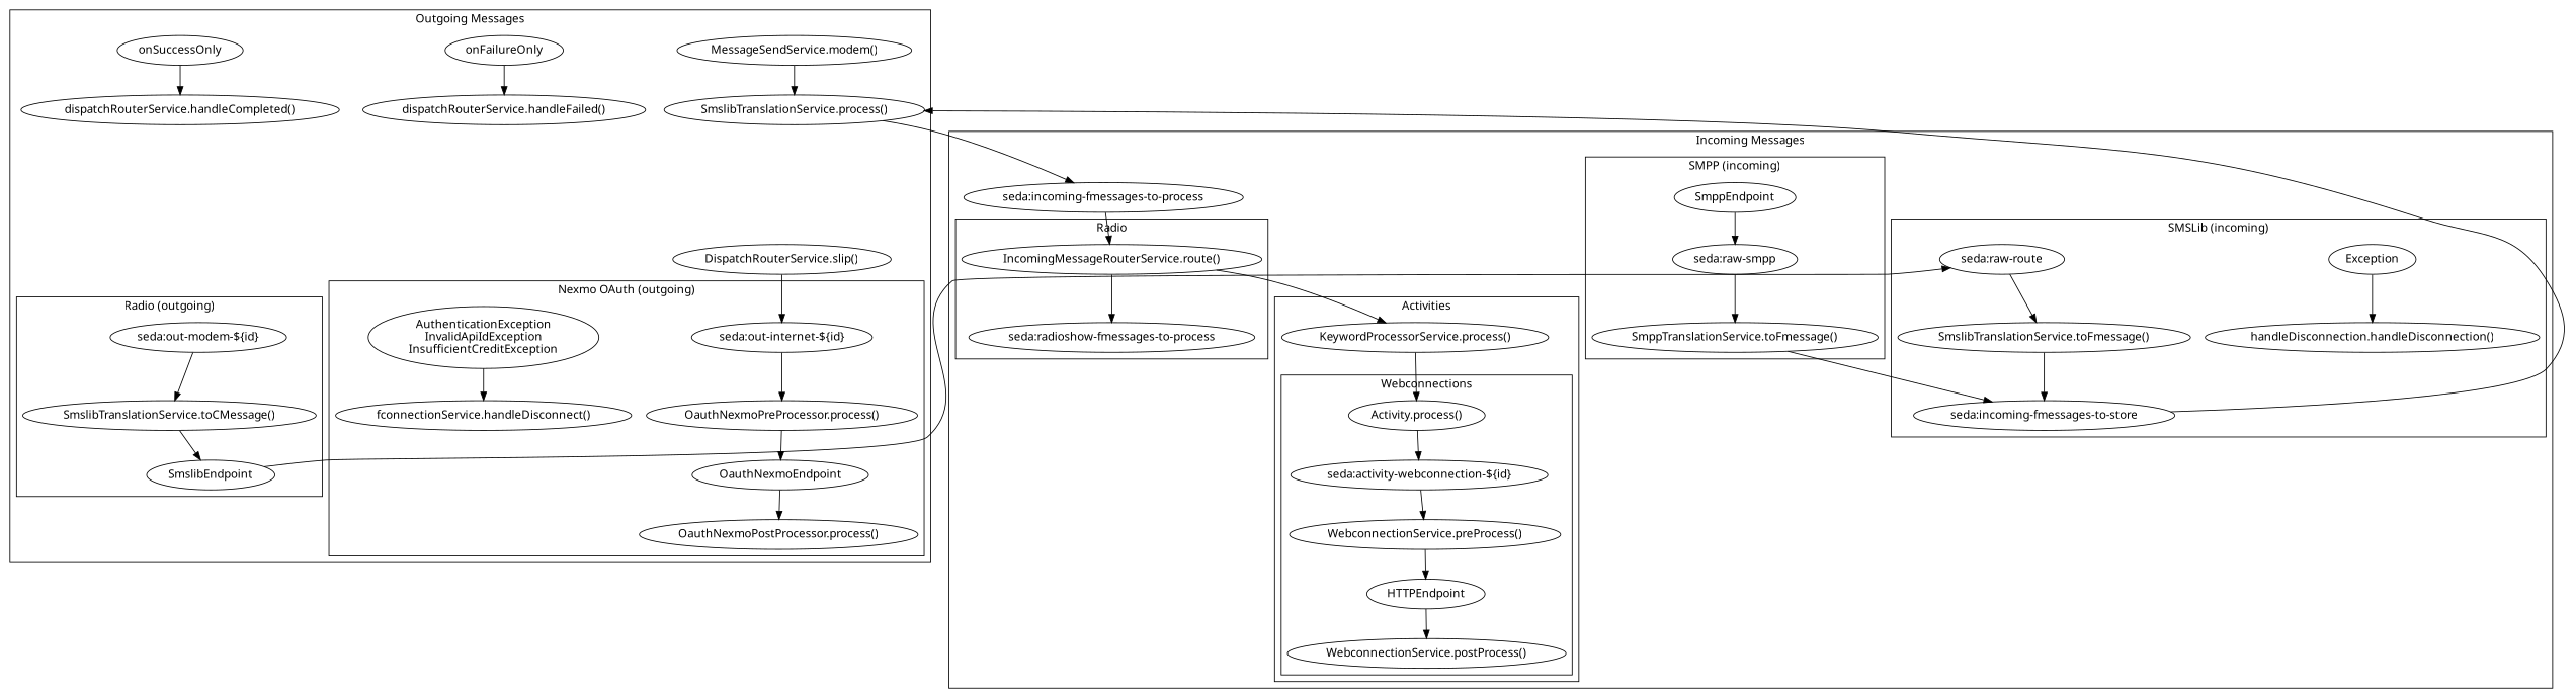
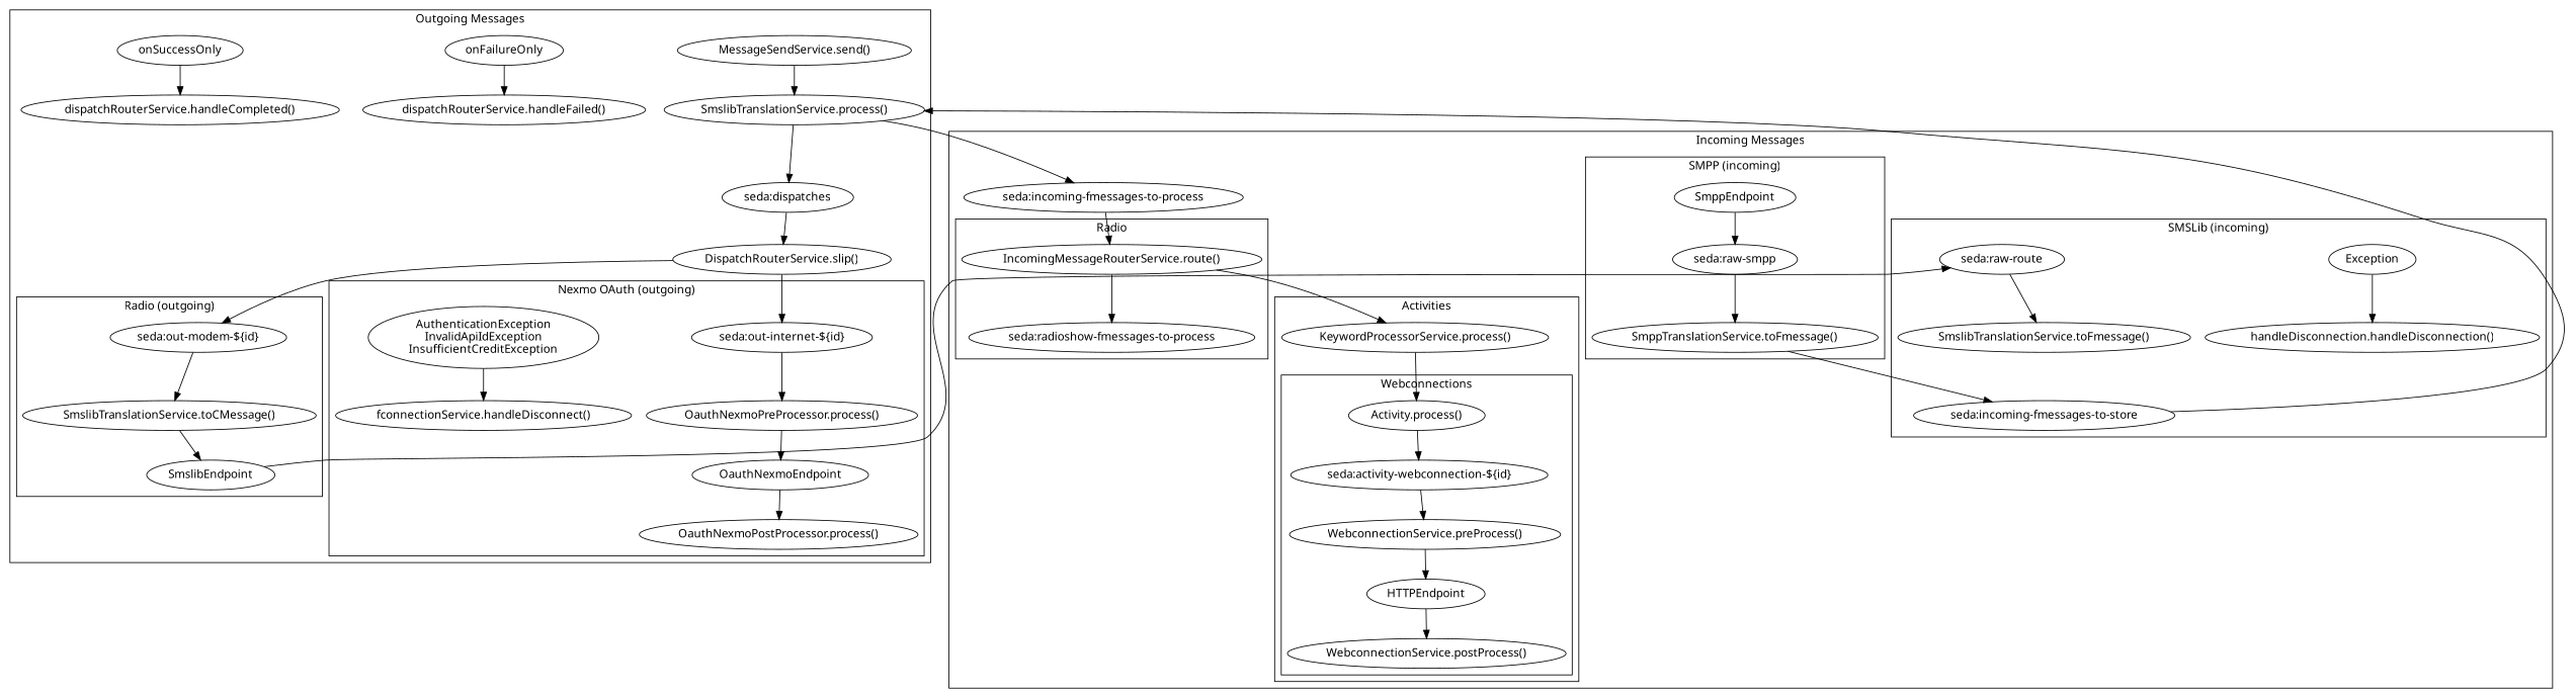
  digraph {
    fontname="Noto Sans"
    node [fontname="Noto Sans"]
    edge [fontname="Noto Sans"]
    n1 [label=SmslibEndpoint]
    n2 [label="seda:out-modem-${id}"]
    n3 [label="SmslibTranslationService.toCMessage()"]
    n4 [label="fconnectionService.handleDisconnect()"]
    n5 [label="seda:out-internet-${id}"]
    n6 [label="OauthNexmoPreProcessor.process()"]
    n7 [label=OauthNexmoEndpoint]
    n8 [label="OauthNexmoPostProcessor.process()"]
    n9 [label="AuthenticationException\nInvalidApiIdException\nInsufficientCreditException"]
    n10 [label="SmslibTranslationService.process()"]
-   n12 [label="MessageSendService.modem()"]
+   n11 [label="seda:dispatches"]
+   n12 [label="MessageSendService.send()"]
    n13 [label="DispatchRouterService.slip()"]
    n14 [label=onFailureOnly]
    n15 [label="dispatchRouterService.handleFailed()"]
    n16 [label=onSuccessOnly]
    n17 [label="dispatchRouterService.handleCompleted()"]
    n18 [label="handleDisconnection.handleDisconnection()"]
    n19 [label="seda:raw-route"]
    n20 [label="seda:incoming-fmessages-to-store"]
    n21 [label="SmslibTranslationService.toFmessage()"]
    n22 [label=Exception]
    n23 [label=SmppEndpoint]
    n24 [label="seda:raw-smpp"]
    n25 [label="SmppTranslationService.toFmessage()"]
    n26 [label="IncomingMessageRouterService.route()"]
    n27 [label="seda:radioshow-fmessages-to-process"]
    n28 [label=HTTPEndpoint]
    n29 [label="WebconnectionService.postProcess()"]
    n30 [label="Activity.process()"]
    n31 [label="seda:activity-webconnection-${id}"]
    n32 [label="WebconnectionService.preProcess()"]
    n33 [label="KeywordProcessorService.process()"]
    n34 [label="seda:incoming-fmessages-to-process"]
    subgraph cluster_1 {
      label="Outgoing Messages"
      n10
+     n11
      n12
      n13
      n14
      n15
      n16
      n17
      subgraph cluster_2 {
        label="Radio (outgoing)"
        n1
        n2
        n3
      }
      subgraph cluster_3 {
        label="Nexmo OAuth (outgoing)"
        n4
        n5
        n6
        n7
        n8
        n9
      }
    }
    subgraph cluster_4 {
      label="Incoming Messages"
      n34
      subgraph cluster_5 {
        label="SMSLib (incoming)"
        n18
        n19
        n20
        n21
        n22
      }
      subgraph cluster_6 {
        label="SMPP (incoming)"
        n23
        n24
        n25
      }
      subgraph cluster_7 {
        label=Radio
        n26
        n27
      }
      subgraph cluster_8 {
        label=Activities
        n33
        subgraph cluster_9 {
          label=Webconnections
          n28
          n29
          n30
          n31
          n32
        }
      }
    }
    n1 -> n19
    n2 -> n3
    n3 -> n1
    n5 -> n6
    n6 -> n7
    n7 -> n8
    n9 -> n4
+   n10 -> n11
    n10 -> n34
+   n11 -> n13
    n12 -> n10
+   n13 -> n2
    n13 -> n5
    n14 -> n15
    n16 -> n17
    n19 -> n21
    n20 -> n10
-   n21 -> n20
    n22 -> n18
    n23 -> n24
    n24 -> n25
    n25 -> n20
    n26 -> n27
    n26 -> n33
    n28 -> n29
    n30 -> n31
    n31 -> n32
    n32 -> n28
    n33 -> n30
    n34 -> n26
  }
